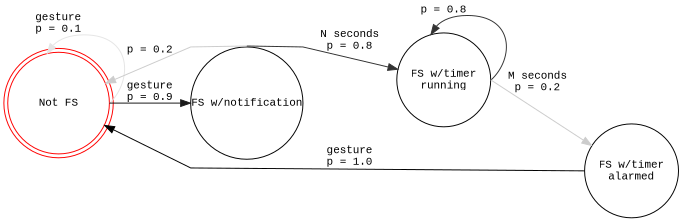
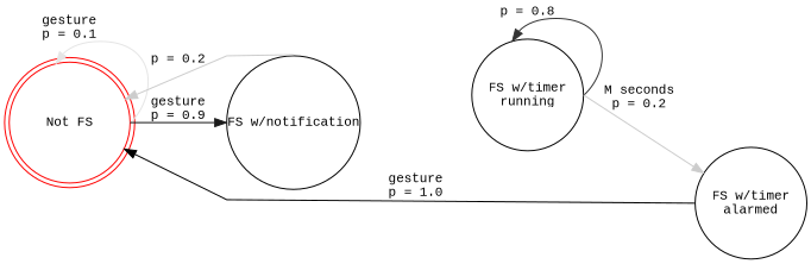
  digraph {
    fontname="Liberation Mono"
    rankdir=LR
    splines=polyline
    node [fontname="Liberation Mono" fontsize=11 margin=0 shape=circle]
    edge [color=grey80 fontname="Liberation Mono" fontsize=11 tailport=e]
    n1 [color=red label="Not FS" shape=doublecircle width=1.35]
    n2 [label="FS w/notification" width=1.35]
    n3 [label="FS w/timer\nrunning" width=1.35]
    n4 [label="FS w/timer\nalarmed" width=1.35]
    n1 -> n1 [color=grey90 label="gesture\np = 0.1"]
    n1 -> n2 [color=grey10 label="gesture\np = 0.9"]
    n2 -> n1 [label="p = 0.2" tailport=n]
-   n2 -> n3 [color=grey20 label="N seconds\np = 0.8" tailport=n]
    n3 -> n3 [color=grey20 label="p = 0.8"]
    n3 -> n4 [label="M seconds\np = 0.2"]
    n4 -> n1 [color=black label="gesture\np = 1.0" tailport=w]
  }
